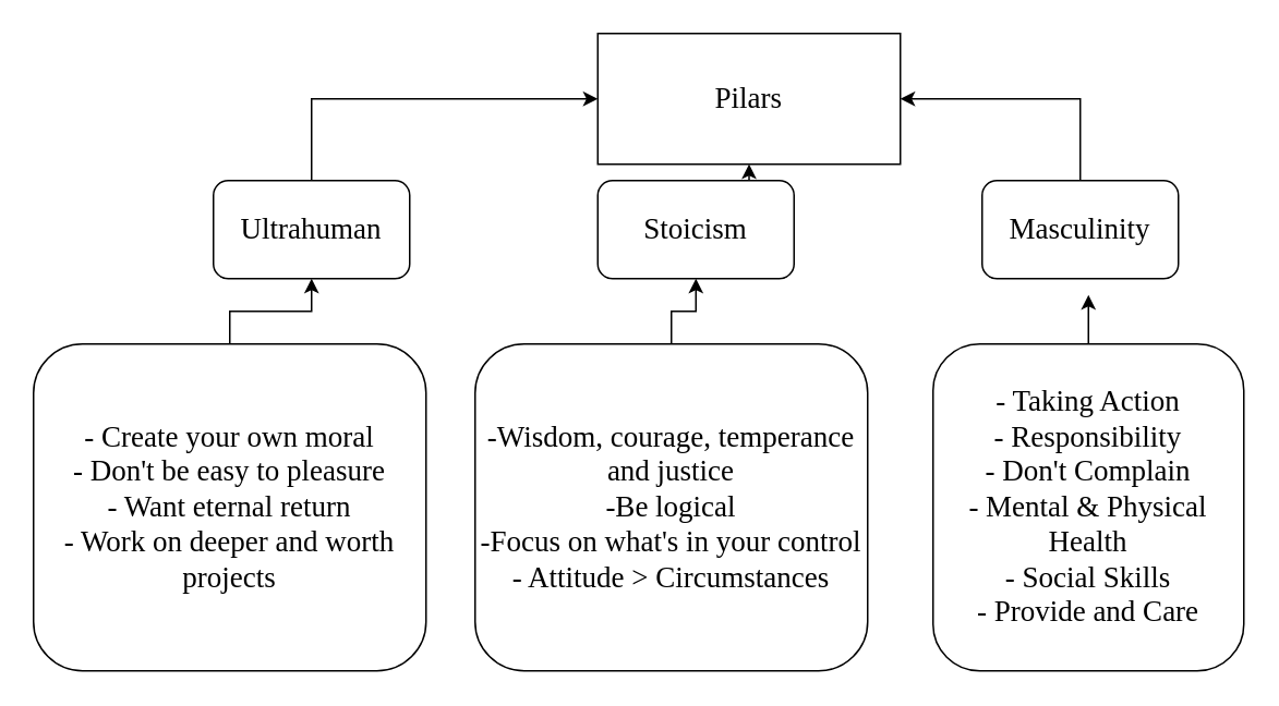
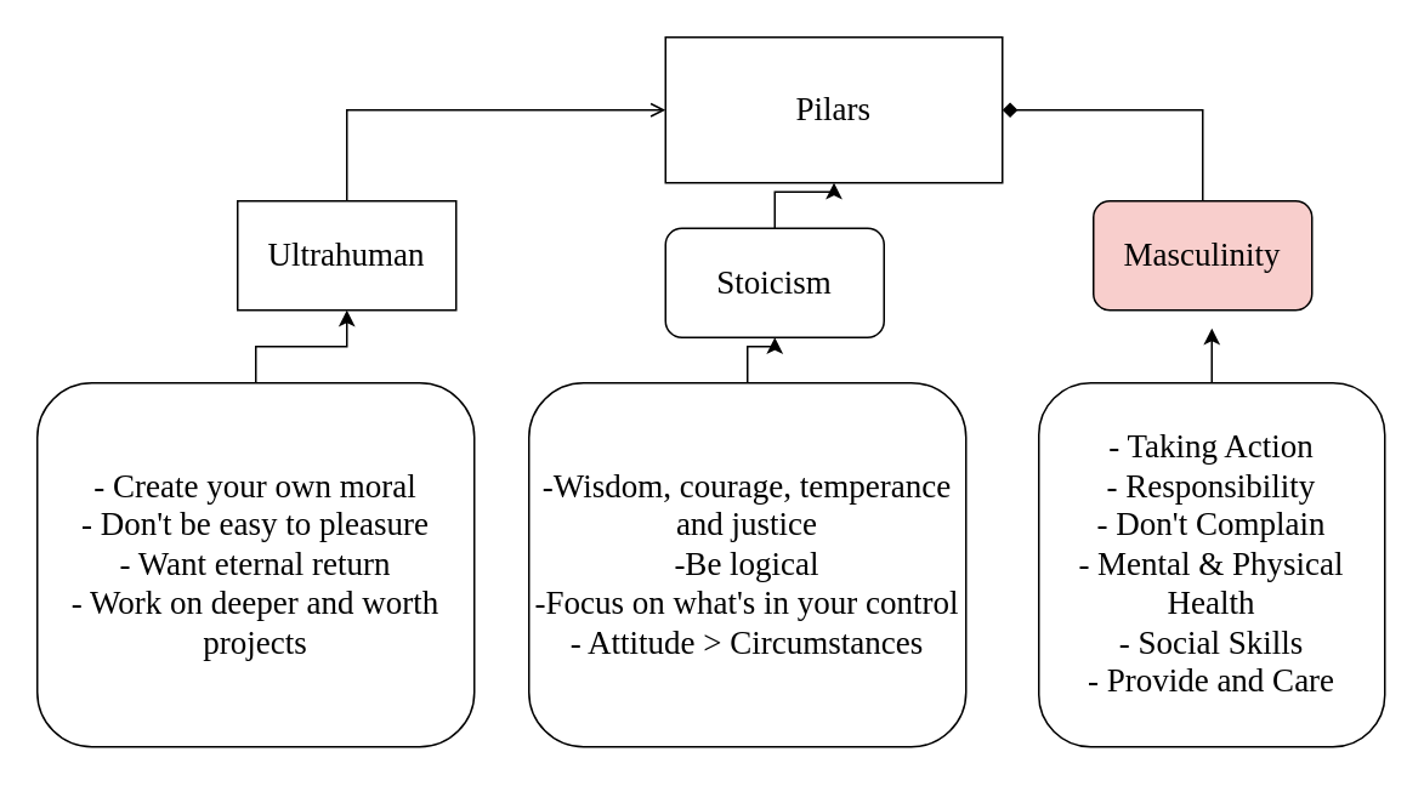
  <mxCell id="0" />
  <mxCell id="1" parent="0" />
  <mxCell id="2" value="&lt;font style=&quot;font-size: 18px;&quot; face=&quot;Verdana&quot;&gt;Pilars&lt;/font&gt;" style="rounded=0;whiteSpace=wrap;html=1;" vertex="1" parent="1"><mxGeometry x="365" y="20" width="185" height="80" as="geometry" /></mxCell>
- <mxCell id="3" style="edgeStyle=orthogonalEdgeStyle;rounded=0;orthogonalLoop=1;jettySize=auto;html=1;exitX=0.5;exitY=0;exitDx=0;exitDy=0;entryX=0;entryY=0.5;entryDx=0;entryDy=0;fontFamily=Verdana;fontSize=18;" edge="1" parent="1" source="4" target="2"><mxGeometry relative="1" as="geometry" /></mxCell>
- <mxCell id="4" value="Ultrahuman" style="rounded=1;whiteSpace=wrap;html=1;fontFamily=Verdana;fontSize=18;" vertex="1" parent="1"><mxGeometry x="130" y="110" width="120" height="60" as="geometry" /></mxCell>
+ <mxCell id="3" style="edgeStyle=orthogonalEdgeStyle;rounded=0;orthogonalLoop=1;jettySize=auto;html=1;exitX=0.5;exitY=0;exitDx=0;exitDy=0;entryX=0;entryY=0.5;entryDx=0;entryDy=0;fontFamily=Verdana;fontSize=18;endArrow=open;" edge="1" parent="1" source="4" target="2"><mxGeometry relative="1" as="geometry" /></mxCell>
+ <mxCell id="4" value="Ultrahuman" style="whiteSpace=wrap;html=1;fontFamily=Verdana;fontSize=18;rounded=0;" vertex="1" parent="1"><mxGeometry x="130" y="110" width="120" height="60" as="geometry" /></mxCell>
  <mxCell id="5" style="edgeStyle=orthogonalEdgeStyle;rounded=0;orthogonalLoop=1;jettySize=auto;html=1;exitX=0.5;exitY=0;exitDx=0;exitDy=0;entryX=0.5;entryY=1;entryDx=0;entryDy=0;fontFamily=Verdana;fontSize=18;" edge="1" parent="1" source="6" target="2"><mxGeometry relative="1" as="geometry" /></mxCell>
- <mxCell id="6" value="Stoicism" style="rounded=1;whiteSpace=wrap;html=1;fontFamily=Verdana;fontSize=18;" vertex="1" parent="1"><mxGeometry x="365" y="110" width="120" height="60" as="geometry" /></mxCell>
- <mxCell id="7" style="edgeStyle=orthogonalEdgeStyle;rounded=0;orthogonalLoop=1;jettySize=auto;html=1;exitX=0.5;exitY=0;exitDx=0;exitDy=0;entryX=1;entryY=0.5;entryDx=0;entryDy=0;fontFamily=Verdana;fontSize=18;" edge="1" parent="1" source="8" target="2"><mxGeometry relative="1" as="geometry" /></mxCell>
- <mxCell id="8" value="Masculinity" style="rounded=1;whiteSpace=wrap;html=1;fontFamily=Verdana;fontSize=18;" vertex="1" parent="1"><mxGeometry x="600" y="110" width="120" height="60" as="geometry" /></mxCell>
+ <mxCell id="6" value="Stoicism" style="rounded=1;whiteSpace=wrap;html=1;fontFamily=Verdana;fontSize=18;" vertex="1" parent="1"><mxGeometry x="365" y="125" width="120" height="60" as="geometry" /></mxCell>
+ <mxCell id="7" style="edgeStyle=orthogonalEdgeStyle;rounded=0;orthogonalLoop=1;jettySize=auto;html=1;exitX=0.5;exitY=0;exitDx=0;exitDy=0;entryX=1;entryY=0.5;entryDx=0;entryDy=0;fontFamily=Verdana;fontSize=18;endArrow=diamond;" edge="1" parent="1" source="8" target="2"><mxGeometry relative="1" as="geometry" /></mxCell>
+ <mxCell id="8" value="Masculinity" style="rounded=1;whiteSpace=wrap;html=1;fontFamily=Verdana;fontSize=18;fillColor=#f8cecc;" vertex="1" parent="1"><mxGeometry x="600" y="110" width="120" height="60" as="geometry" /></mxCell>
  <mxCell id="9" style="edgeStyle=orthogonalEdgeStyle;rounded=0;orthogonalLoop=1;jettySize=auto;html=1;fontFamily=Verdana;fontSize=18;" edge="1" parent="1" source="10"><mxGeometry relative="1" as="geometry"><mxPoint x="665" y="180" as="targetPoint" /></mxGeometry></mxCell>
  <mxCell id="10" value="&lt;div&gt;- Taking Action&lt;/div&gt;&lt;div&gt;- Responsibility&lt;/div&gt;&lt;div&gt;- Don't Complain&lt;/div&gt;&lt;div&gt;- Mental &amp;amp; Physical Health&lt;/div&gt;&lt;div&gt;- Social Skills&lt;/div&gt;&lt;div&gt;- Provide and Care&lt;br&gt;&lt;/div&gt;" style="rounded=1;whiteSpace=wrap;html=1;fontFamily=Verdana;fontSize=18;" vertex="1" parent="1"><mxGeometry x="570" y="210" width="190" height="200" as="geometry" /></mxCell>
  <mxCell id="11" style="edgeStyle=orthogonalEdgeStyle;rounded=0;orthogonalLoop=1;jettySize=auto;html=1;entryX=0.5;entryY=1;entryDx=0;entryDy=0;fontFamily=Verdana;fontSize=18;" edge="1" parent="1" source="12" target="6"><mxGeometry relative="1" as="geometry" /></mxCell>
  <mxCell id="12" value="&lt;div&gt;-Wisdom, courage, temperance and justice&lt;br&gt;&lt;/div&gt;&lt;div&gt;-Be logical&lt;br&gt;&lt;/div&gt;&lt;div&gt;-Focus on what's in your control&lt;/div&gt;&lt;div&gt;- Attitude &amp;gt; Circumstances&lt;br&gt;&lt;/div&gt;" style="rounded=1;whiteSpace=wrap;html=1;fontFamily=Verdana;fontSize=18;" vertex="1" parent="1"><mxGeometry x="290" y="210" width="240" height="200" as="geometry" /></mxCell>
  <mxCell id="13" style="edgeStyle=orthogonalEdgeStyle;rounded=0;orthogonalLoop=1;jettySize=auto;html=1;entryX=0.5;entryY=1;entryDx=0;entryDy=0;fontFamily=Verdana;fontSize=18;" edge="1" parent="1" source="14" target="4"><mxGeometry relative="1" as="geometry" /></mxCell>
  <mxCell id="14" value="&lt;div&gt;- Create your own moral&lt;/div&gt;&lt;div&gt;- Don't be easy to pleasure&lt;/div&gt;&lt;div&gt;- Want eternal return&lt;/div&gt;&lt;div&gt;- Work on deeper and worth projects&lt;br&gt;&lt;/div&gt;" style="rounded=1;whiteSpace=wrap;html=1;fontFamily=Verdana;fontSize=18;" vertex="1" parent="1"><mxGeometry x="20" y="210" width="240" height="200" as="geometry" /></mxCell>
